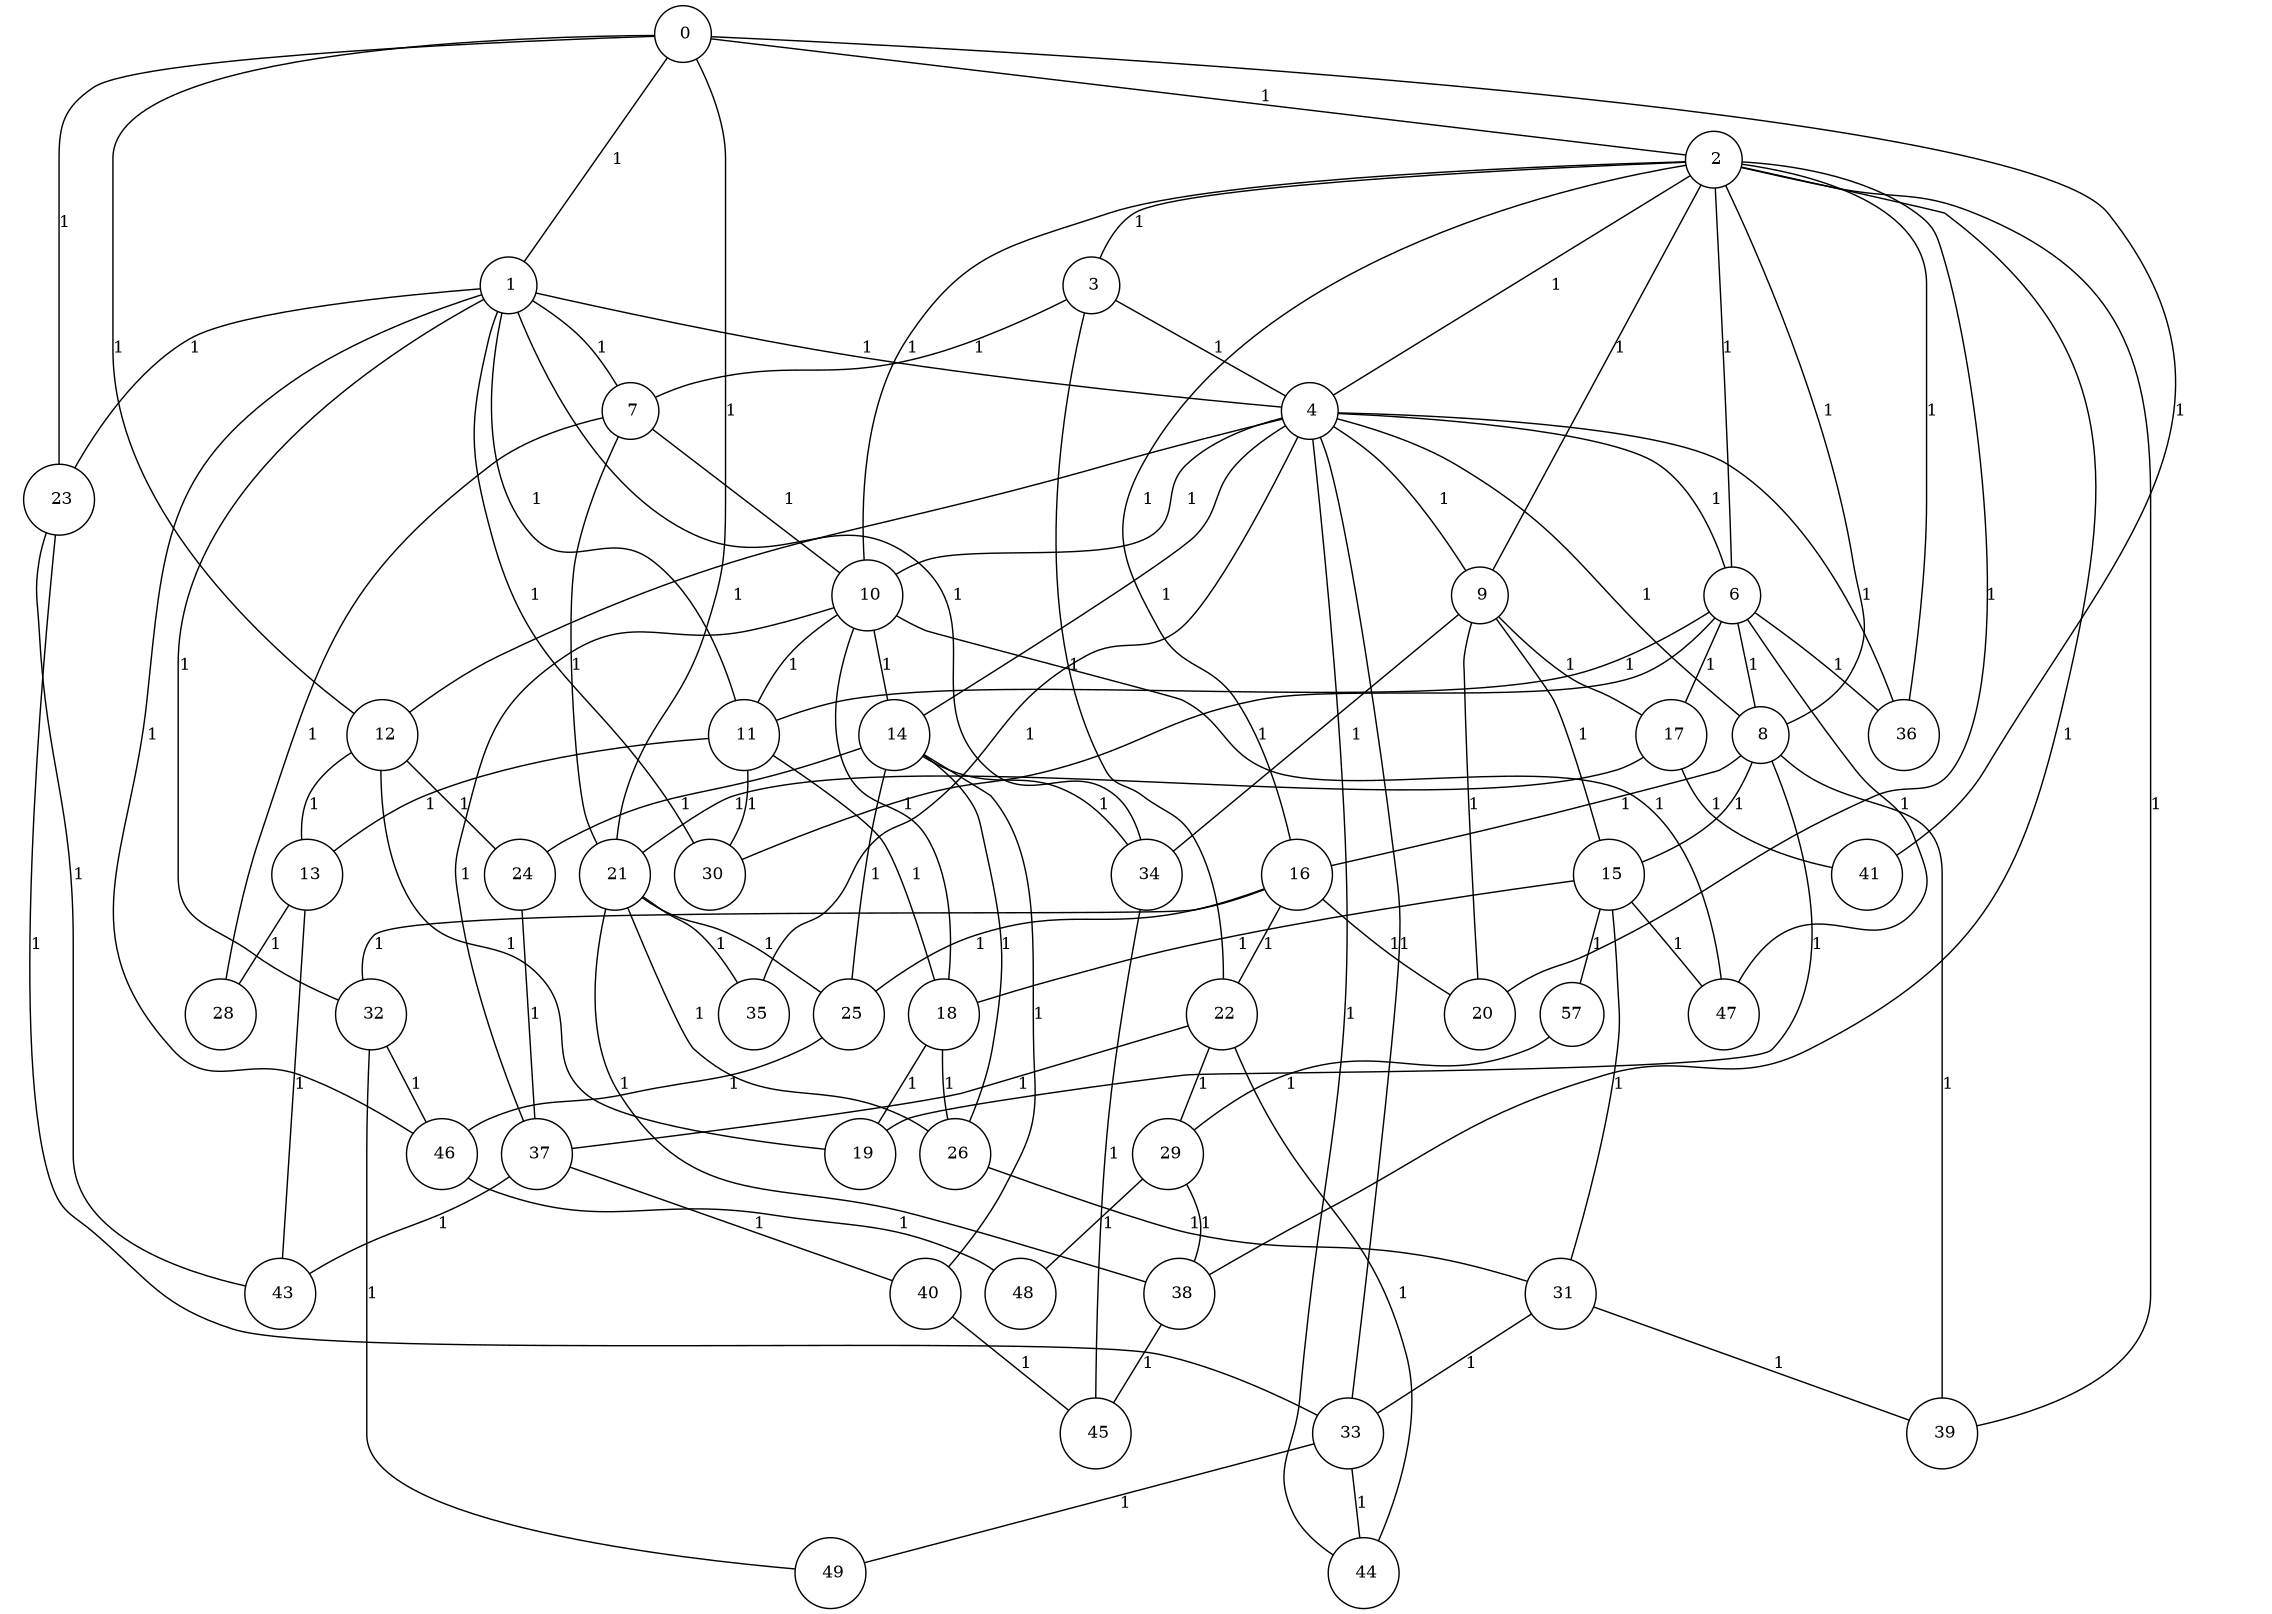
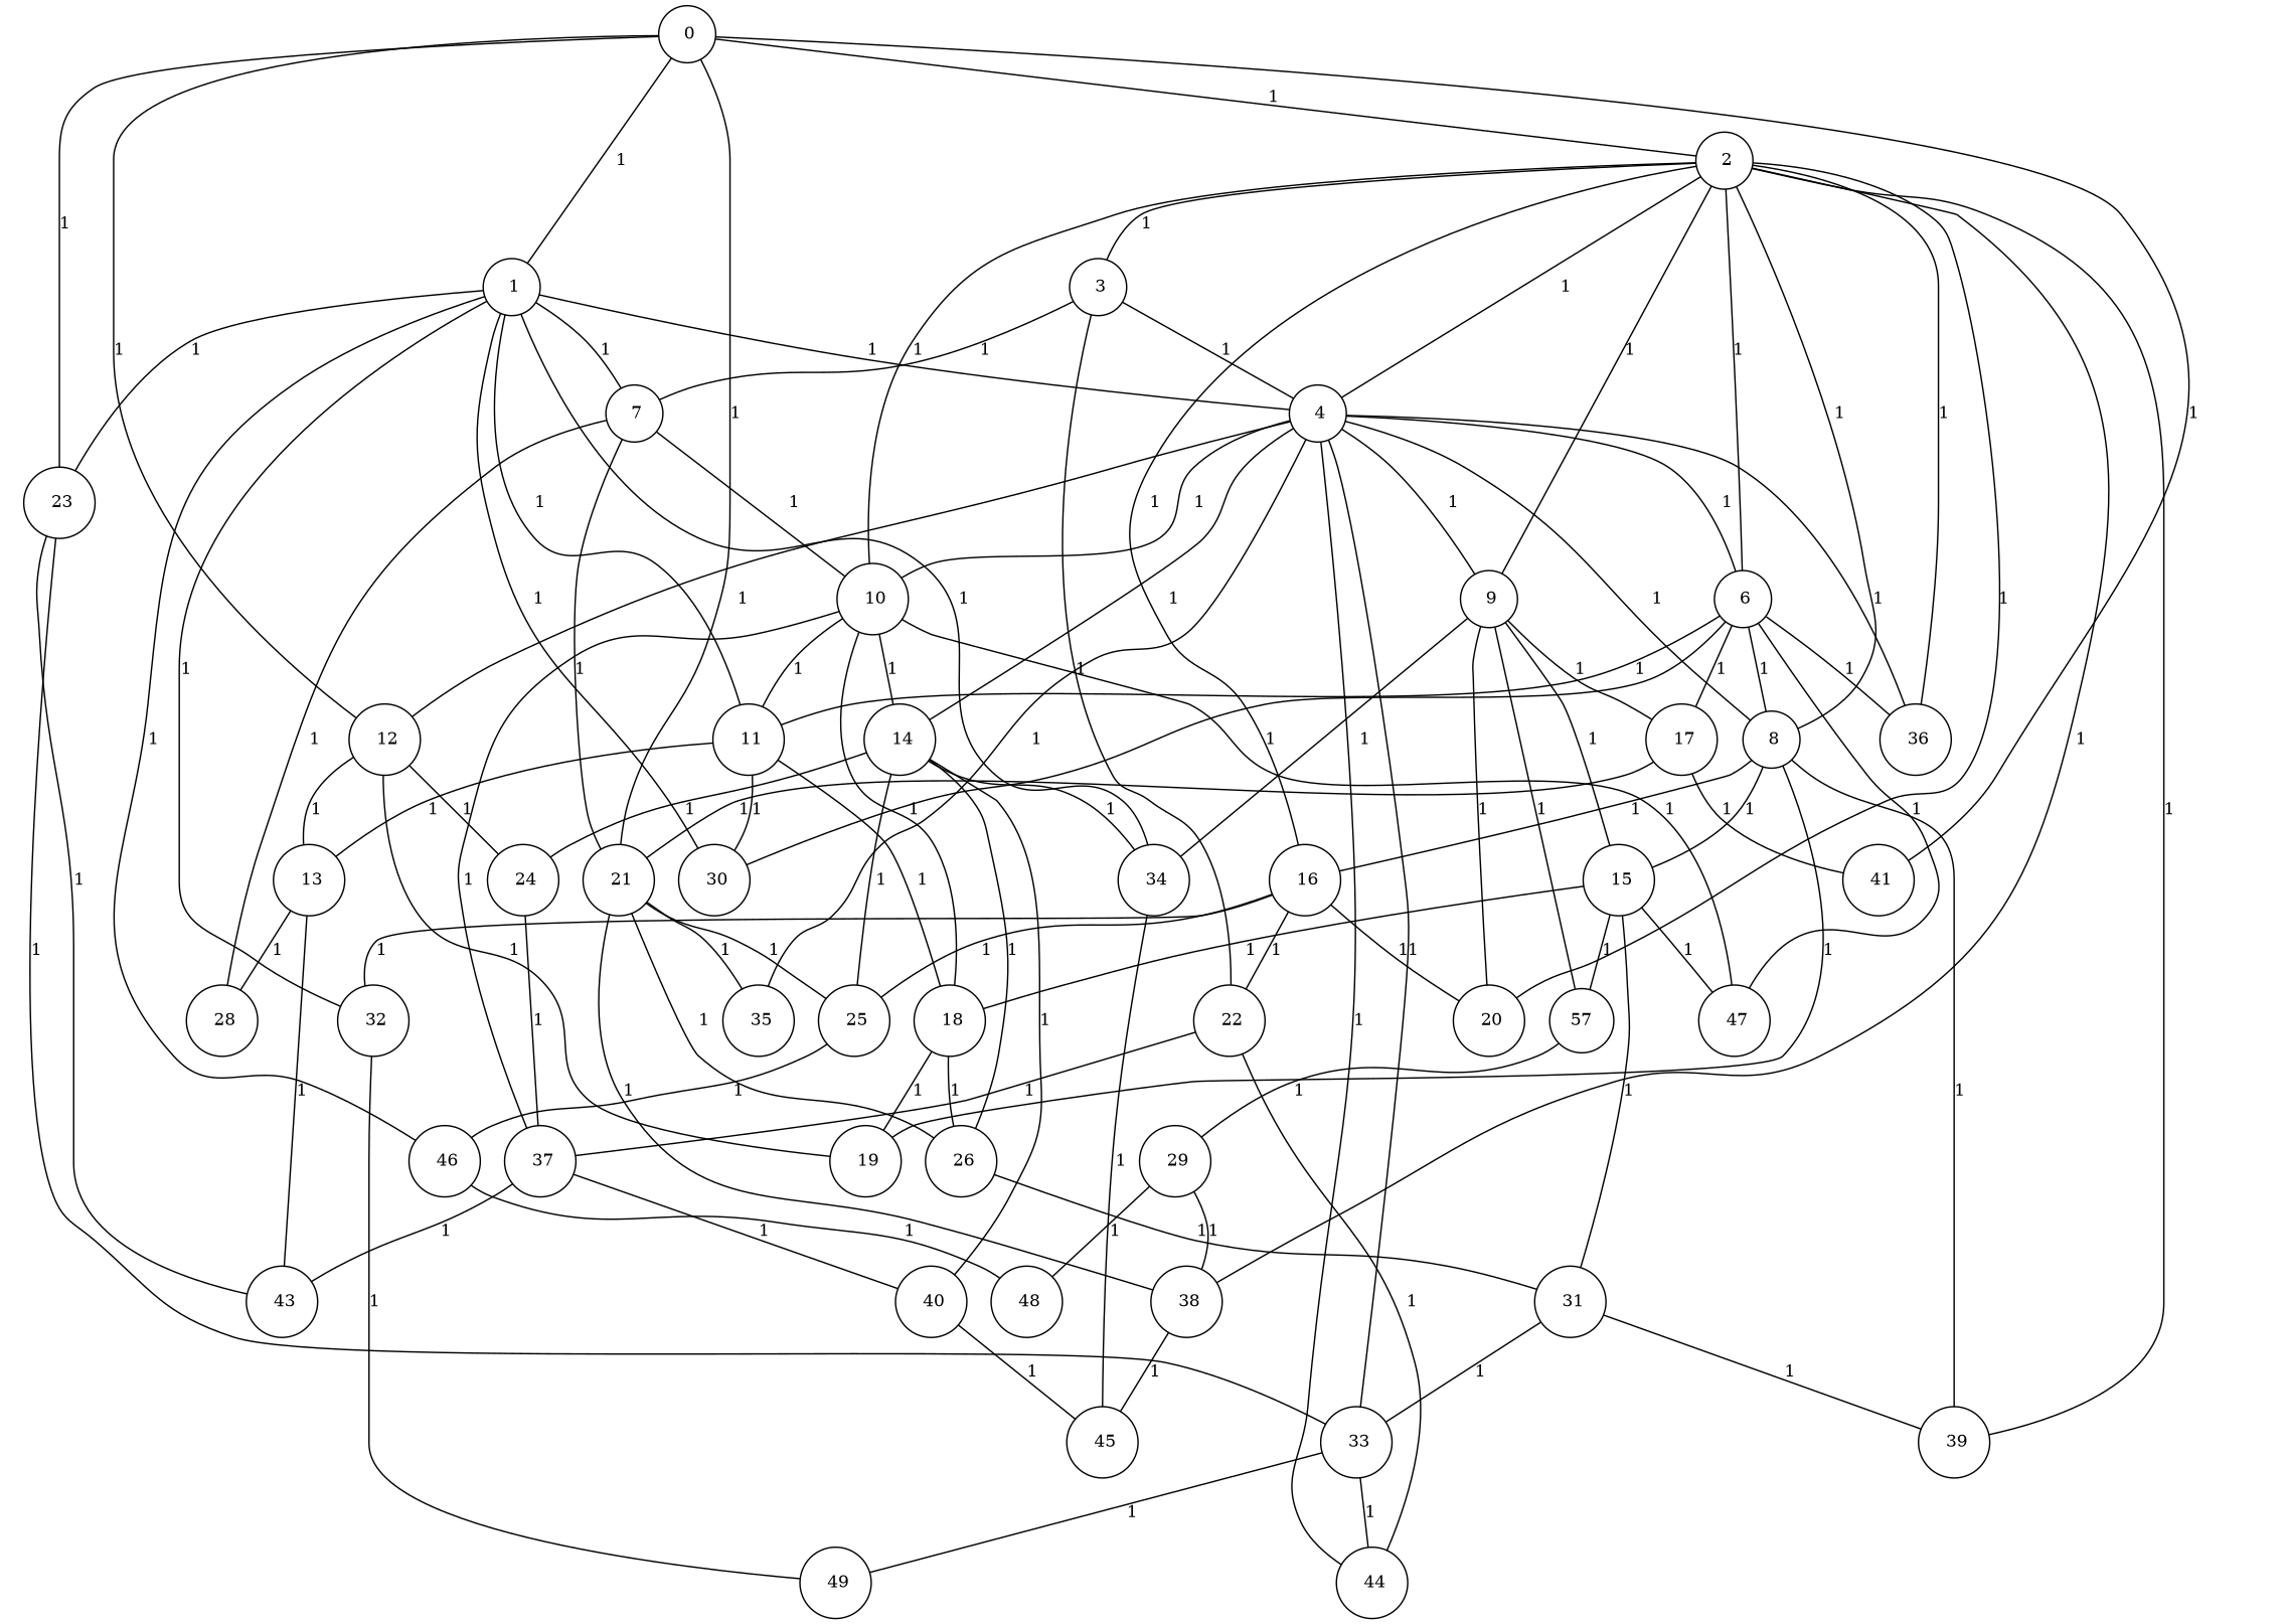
  graph {
    fixedsize="true;"
    node [color=black fontsize=12 hight=.12 shape=circle]
    edge [fontsize=12]
    n1 [label=" 0" width=.12]
    n2 [label=" 1" width=.12]
    n3 [label=" 2" width=.12]
    n4 [label=" 12" width=.12]
    n5 [label=" 21" width=.12]
    n6 [label=" 23" width=.12]
    n7 [label=" 41" width=.12]
    n8 [label=" 4" width=.12]
    n9 [label=" 7" width=.12]
    n10 [label=" 11" width=.12]
    n11 [label=" 30" width=.12]
    n12 [label=" 32" width=.12]
    n13 [label=" 34" width=.12]
    n14 [label=" 46" width=.12]
    n15 [label=" 3" width=.12]
    n16 [label=" 6" width=.12]
    n17 [label=" 8" width=.12]
    n18 [label=" 9" width=.12]
    n19 [label=" 10" width=.12]
    n20 [label=" 16" width=.12]
    n21 [label=" 20" width=.12]
    n22 [label=" 36" width=.12]
    n23 [label=" 38" width=.12]
    n24 [label=" 39" width=.12]
    n25 [label=" 19" width=.12]
    n26 [label=" 13" width=.12]
    n27 [label=" 24" width=.12]
    n28 [label=" 35" width=.12]
    n29 [label=" 25" width=.12]
    n30 [label=" 26" width=.12]
    n31 [label=" 33" width=.12]
    n32 [label=" 43" width=.12]
    n33 [label=" 14" width=.12]
    n34 [label=" 44" width=.12]
    n35 [label=" 28" width=.12]
    n36 [label=" 18" width=.12]
    n37 [label=" 49" width=.12]
    n38 [label=" 45" width=.12]
    n39 [label=" 48" width=.12]
    n40 [label=" 22" width=.12]
    n41 [label=" 17" width=.12]
    n42 [label=" 47" width=.12]
    n43 [label=" 15" width=.12]
    n44 [label=57 width=.12]
    n45 [label=" 37" width=.12]
    n46 [label=" 29" width=.12]
    n47 [label=" 40" width=.12]
    n48 [label=" 31" width=.12]
    n1 -- n2 [label=1]
    n1 -- n3 [label=1]
    n1 -- n4 [label=1]
    n1 -- n5 [label=1]
    n1 -- n6 [label=1]
    n1 -- n7 [label=1]
    n2 -- n6 [label=1]
    n2 -- n8 [label=1]
    n2 -- n9 [label=1]
    n2 -- n10 [label=1]
    n2 -- n11 [label=1]
    n2 -- n12 [label=1]
    n2 -- n13 [label=1]
    n2 -- n14 [label=1]
    n3 -- n8 [label=1]
    n3 -- n15 [label=1]
    n3 -- n16 [label=1]
    n3 -- n17 [label=1]
    n3 -- n18 [label=1]
    n3 -- n19 [label=1]
    n3 -- n20 [label=1]
    n3 -- n21 [label=1]
    n3 -- n22 [label=1]
    n3 -- n23 [label=1]
    n3 -- n24 [label=1]
    n4 -- n25 [label=1]
    n4 -- n26 [label=1]
    n4 -- n27 [label=1]
    n5 -- n23 [label=1]
    n5 -- n28 [label=1]
    n5 -- n29 [label=1]
    n5 -- n30 [label=1]
    n6 -- n31 [label=1]
    n6 -- n32 [label=1]
    n8 -- n4 [label=1]
    n8 -- n16 [label=1]
    n8 -- n17 [label=1]
    n8 -- n18 [label=1]
    n8 -- n19 [label=1]
    n8 -- n22 [label=1]
    n8 -- n28 [label=1]
    n8 -- n31 [label=1]
    n8 -- n33 [label=1]
    n8 -- n34 [label=1]
    n9 -- n5 [label=1]
    n9 -- n19 [label=1]
    n9 -- n35 [label=1]
    n10 -- n11 [label=1]
    n10 -- n26 [label=1]
    n10 -- n36 [label=1]
-   n12 -- n14 [label=1]
    n12 -- n37 [label=1]
    n13 -- n38 [label=1]
    n14 -- n39 [label=1]
    n15 -- n8 [label=1]
    n15 -- n9 [label=1]
    n15 -- n40 [label=1]
    n16 -- n10 [label=1]
    n16 -- n11 [label=1]
    n16 -- n17 [label=1]
    n16 -- n22 [label=1]
    n16 -- n41 [label=1]
    n16 -- n42 [label=1]
    n17 -- n20 [label=1]
    n17 -- n24 [label=1]
    n17 -- n25 [label=1]
    n17 -- n43 [label=1]
    n18 -- n13 [label=1]
    n18 -- n21 [label=1]
    n18 -- n41 [label=1]
    n18 -- n43 [label=1]
+   n18 -- n44 [label=1]
    n19 -- n10 [label=1]
    n19 -- n33 [label=1]
    n19 -- n36 [label=1]
    n19 -- n42 [label=1]
    n19 -- n45 [label=1]
    n20 -- n12 [label=1]
    n20 -- n21 [label=1]
    n20 -- n29 [label=1]
    n20 -- n40 [label=1]
    n23 -- n38 [label=1]
    n26 -- n32 [label=1]
    n26 -- n35 [label=1]
    n27 -- n45 [label=1]
    n29 -- n14 [label=1]
    n30 -- n48 [label=1]
    n31 -- n34 [label=1]
    n31 -- n37 [label=1]
    n33 -- n13 [label=1]
    n33 -- n27 [label=1]
    n33 -- n29 [label=1]
    n33 -- n30 [label=1]
    n33 -- n47 [label=1]
    n36 -- n25 [label=1]
    n36 -- n30 [label=1]
    n40 -- n34 [label=1]
    n40 -- n45 [label=1]
-   n40 -- n46 [label=1]
    n41 -- n5 [label=1]
    n41 -- n7 [label=1]
    n43 -- n36 [label=1]
    n43 -- n42 [label=1]
    n43 -- n44 [label=1]
    n43 -- n48 [label=1]
    n44 -- n46 [label=1]
    n45 -- n32 [label=1]
    n45 -- n47 [label=1]
    n46 -- n23 [label=1]
    n46 -- n39 [label=1]
    n47 -- n38 [label=1]
    n48 -- n24 [label=1]
    n48 -- n31 [label=1]
  }
